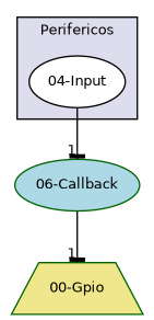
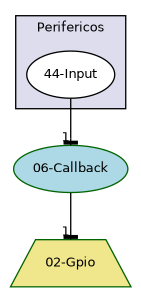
  digraph {
    compound=true
    node [color=darkgreen fontname=Helvetica fontsize=10 shape=ellipse style=filled]
    edge [arrowhead=tee headlabel=1 labeldistance=1.5 labelfontname=Helvetica labelfontsize=10]
-   n1 [color=black fillcolor=white label="04-Input" pencolor=black]
+   n1 [color=black fillcolor=white label="44-Input" pencolor=black]
    n2 [fillcolor=lightblue label="06-Callback"]
-   n3 [fillcolor=khaki label="00-Gpio" shape=trapezium]
+   n3 [fillcolor=khaki label="02-Gpio" shape=trapezium]
    subgraph cluster_1 {
      bgcolor="#ddddee"
      fontname=Helvetica
      fontsize=10
      label=Perifericos
      pencolor=black
      n1
    }
    n1 -> n2
    n2 -> n3
  }
